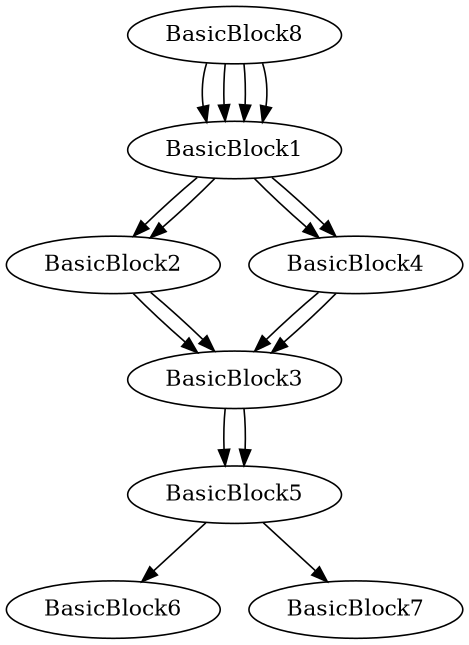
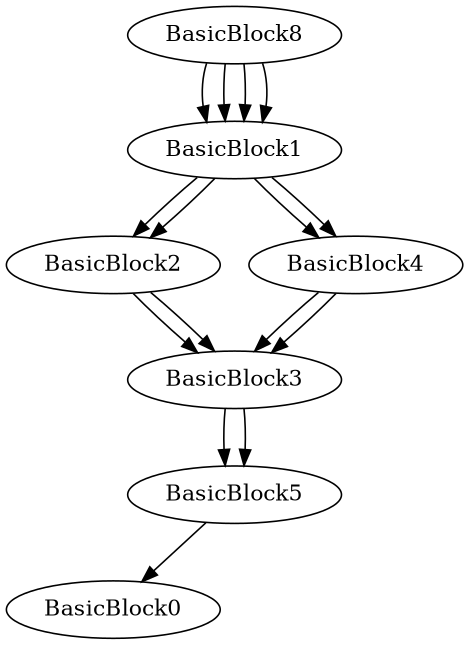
  digraph {
    BasicBlock5
-   BasicBlock6
-   BasicBlock7
+   BasicBlock6 [label=BasicBlock0]
    BasicBlock3
    BasicBlock2
    BasicBlock4
    BasicBlock1
    n8 [label=BasicBlock8]
    BasicBlock5 -> BasicBlock6
-   BasicBlock5 -> BasicBlock7
    BasicBlock3 -> BasicBlock5
    BasicBlock3 -> BasicBlock5
    BasicBlock2 -> BasicBlock3
    BasicBlock2 -> BasicBlock3
    BasicBlock4 -> BasicBlock3
    BasicBlock4 -> BasicBlock3
    BasicBlock1 -> BasicBlock2
    BasicBlock1 -> BasicBlock2
    BasicBlock1 -> BasicBlock4
    BasicBlock1 -> BasicBlock4
    n8 -> BasicBlock1
    n8 -> BasicBlock1
    n8 -> BasicBlock1
    n8 -> BasicBlock1
  }
